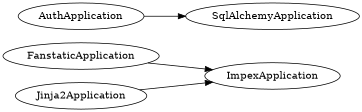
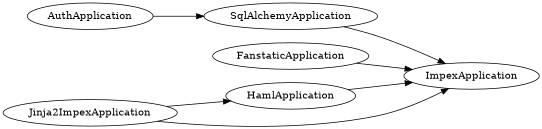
  digraph {
    rankdir=LR
+   HamlApplication
    ImpexApplication
    SqlAlchemyApplication
    FanstaticApplication
    AuthApplication
-   Jinja2Application
+   Jinja2Application [label=Jinja2ImpexApplication]
+   HamlApplication -> ImpexApplication
+   SqlAlchemyApplication -> ImpexApplication
    FanstaticApplication -> ImpexApplication
    AuthApplication -> SqlAlchemyApplication
+   Jinja2Application -> HamlApplication
    Jinja2Application -> ImpexApplication
  }
